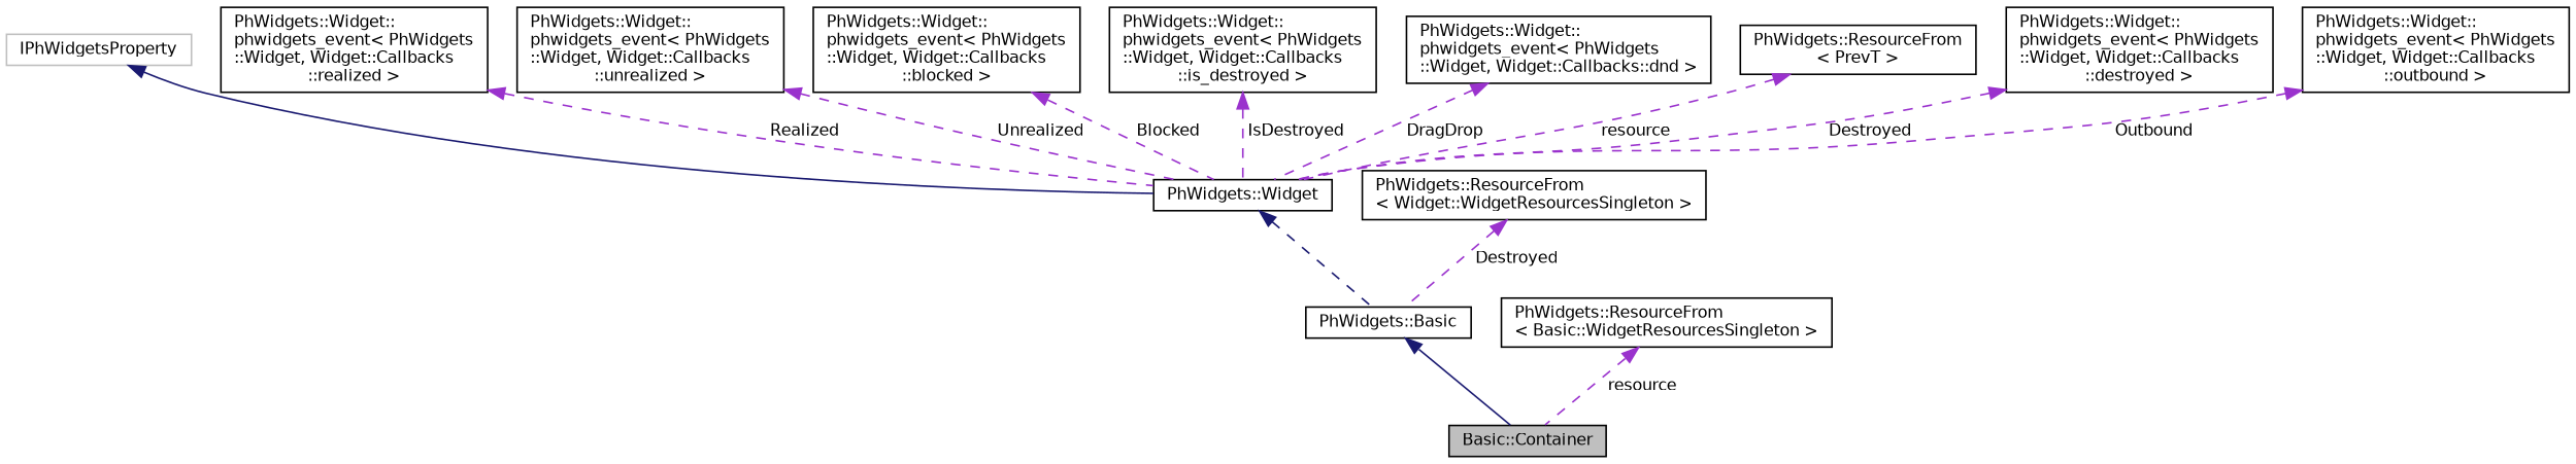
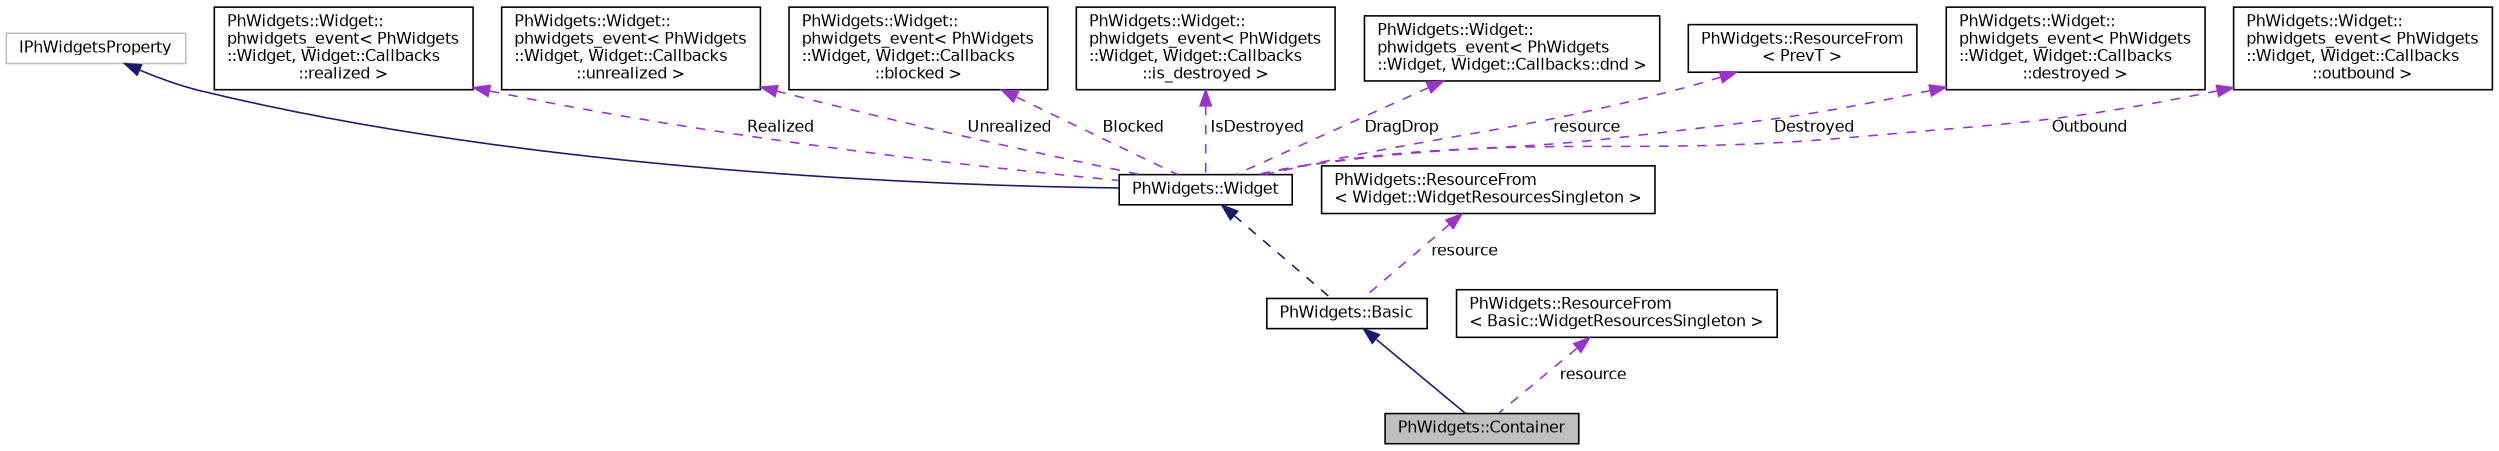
  digraph {
    rankdir=TB
    node [color=black fillcolor=white fontname=Helvetica fontsize=10 shape=record style=filled]
    edge [color=darkorchid3 dir=back fontname=Helvetica fontsize=10 labelfontname=Helvetica labelfontsize=10 style=dashed]
-   n1 [fillcolor=grey75 fontcolor=black height=0.2 label="Basic::Container" width=0.4]
+   n1 [fillcolor=grey75 fontcolor=black height=0.2 label="PhWidgets::Container" width=0.4]
    n2 [height=0.2 label="PhWidgets::Basic" width=0.4]
    n3 [height=0.2 label="PhWidgets::Widget" width=0.4]
    n4 [color=grey75 height=0.2 label=IPhWidgetsProperty width=0.4]
    n5 [height=0.2 label="PhWidgets::Widget::\lphwidgets_event\< PhWidgets\l::Widget, Widget::Callbacks\l::realized \>" width=0.4]
    n6 [height=0.2 label="PhWidgets::Widget::\lphwidgets_event\< PhWidgets\l::Widget, Widget::Callbacks\l::unrealized \>" width=0.4]
    n7 [height=0.2 label="PhWidgets::Widget::\lphwidgets_event\< PhWidgets\l::Widget, Widget::Callbacks\l::blocked \>" width=0.4]
    n8 [height=0.2 label="PhWidgets::Widget::\lphwidgets_event\< PhWidgets\l::Widget, Widget::Callbacks\l::is_destroyed \>" width=0.4]
    n9 [height=0.2 label="PhWidgets::Widget::\lphwidgets_event\< PhWidgets\l::Widget, Widget::Callbacks::dnd \>" width=0.4]
    n10 [height=0.2 label="PhWidgets::ResourceFrom\l\< PrevT \>" width=0.4]
    n11 [height=0.2 label="PhWidgets::Widget::\lphwidgets_event\< PhWidgets\l::Widget, Widget::Callbacks\l::destroyed \>" width=0.4]
    n12 [height=0.2 label="PhWidgets::Widget::\lphwidgets_event\< PhWidgets\l::Widget, Widget::Callbacks\l::outbound \>" width=0.4]
    n13 [height=0.2 label="PhWidgets::ResourceFrom\l\< Widget::WidgetResourcesSingleton \>" width=0.4]
    n14 [height=0.2 label="PhWidgets::ResourceFrom\l\< Basic::WidgetResourcesSingleton \>" width=0.4]
    n2 -> n1 [color=midnightblue style=solid]
    n3 -> n2 [color=midnightblue]
    n4 -> n3 [color=midnightblue style=solid]
    n5 -> n3 [label=" Realized"]
    n6 -> n3 [label=" Unrealized"]
    n7 -> n3 [label=" Blocked"]
    n8 -> n3 [label=" IsDestroyed"]
    n9 -> n3 [label=" DragDrop"]
    n10 -> n3 [label=" resource"]
    n11 -> n3 [label=" Destroyed"]
    n12 -> n3 [label=" Outbound"]
-   n13 -> n2 [label=" Destroyed"]
+   n13 -> n2 [label=" resource"]
    n14 -> n1 [label=" resource"]
  }
